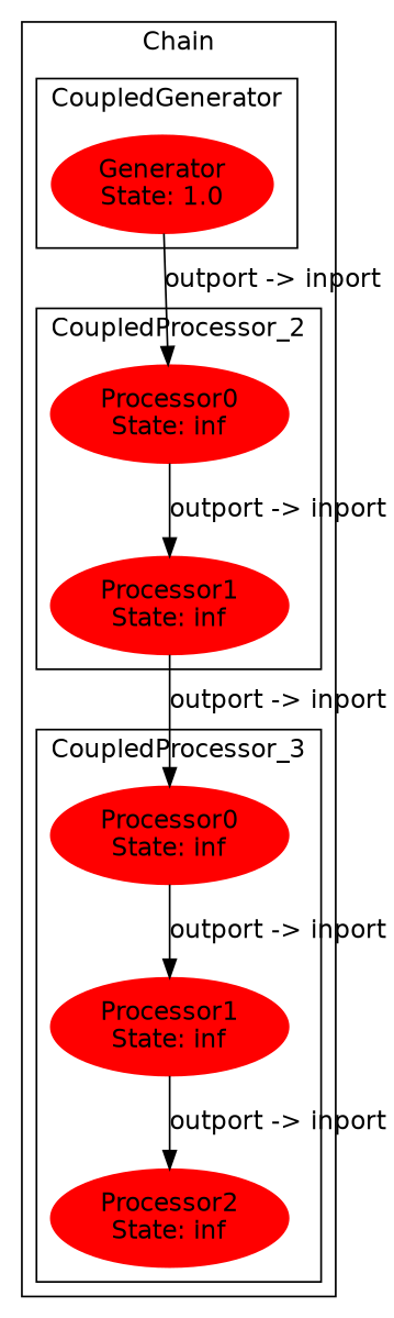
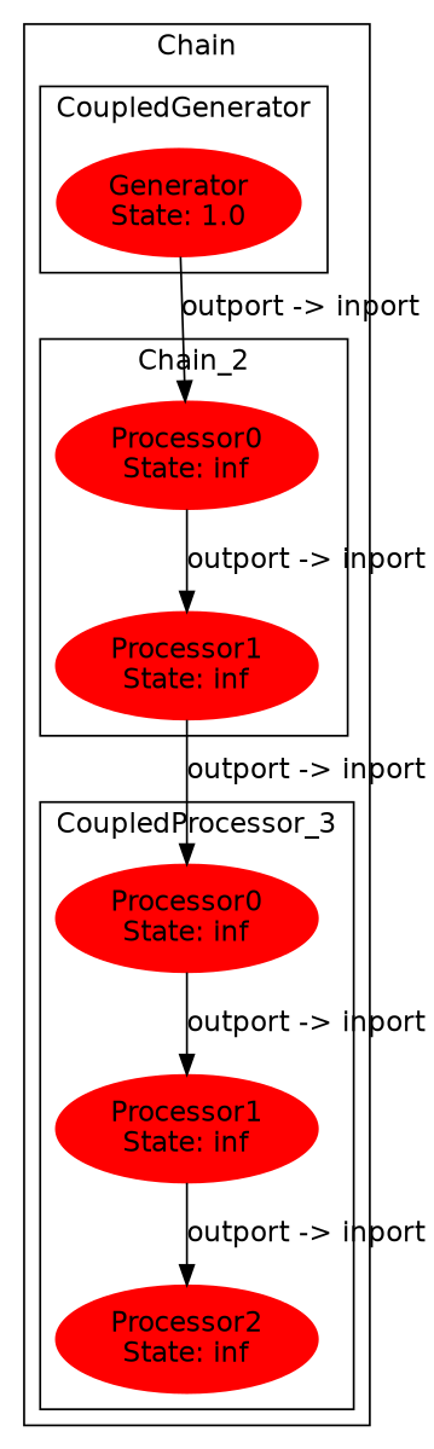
  digraph {
    fontname="DejaVu Sans"
    node [color=red style=filled fontname="DejaVu Sans"]
    edge [fontname="DejaVu Sans"]
    n1 [label="Generator\nState: 1.0"]
    n2 [label="Processor0\nState: inf"]
    n3 [label="Processor1\nState: inf"]
    n4 [label="Processor0\nState: inf"]
    n5 [label="Processor1\nState: inf"]
    n6 [label="Processor2\nState: inf"]
    subgraph cluster_1 {
      color=black
      label=Chain
      subgraph cluster_2 {
        color=black
        label=CoupledGenerator
        n1
      }
      subgraph cluster_3 {
        color=black
-       label=CoupledProcessor_2
+       label=Chain_2
        n2
        n3
      }
      subgraph cluster_4 {
        color=black
        label=CoupledProcessor_3
        n4
        n5
        n6
      }
    }
    n1 -> n2 [label="outport -> inport"]
    n2 -> n3 [label="outport -> inport"]
    n3 -> n4 [label="outport -> inport"]
    n4 -> n5 [label="outport -> inport"]
    n5 -> n6 [label="outport -> inport"]
  }
